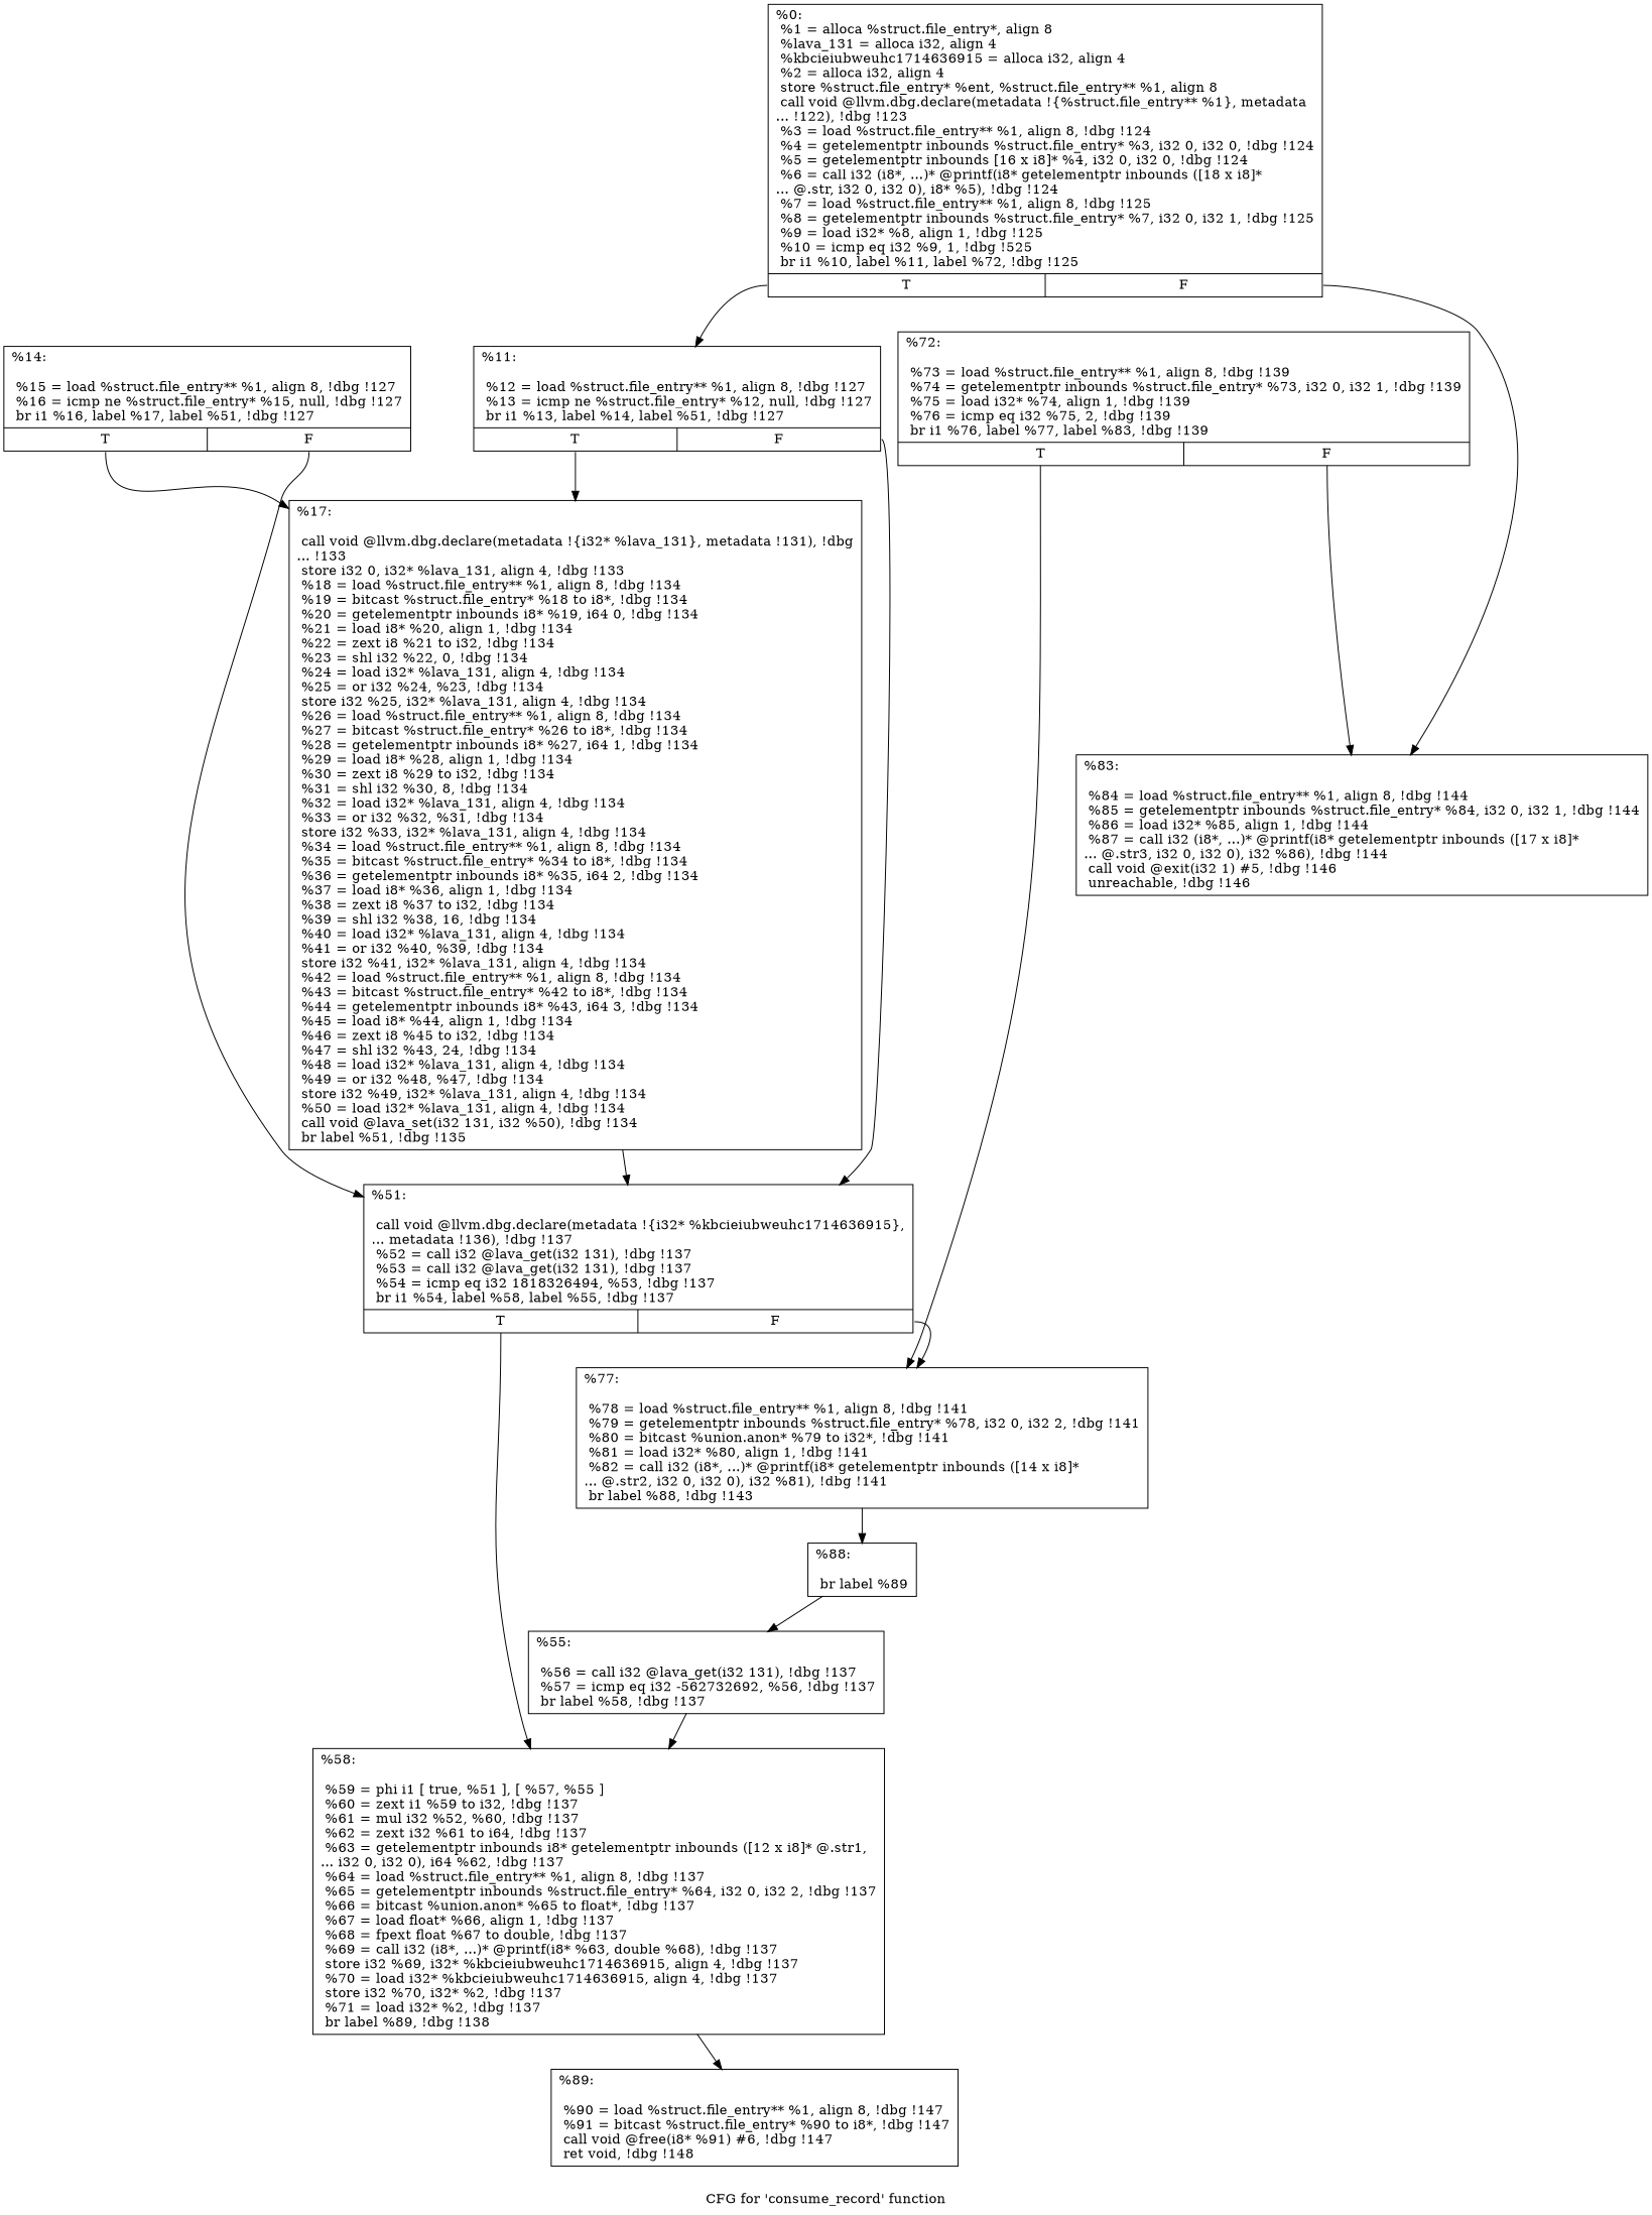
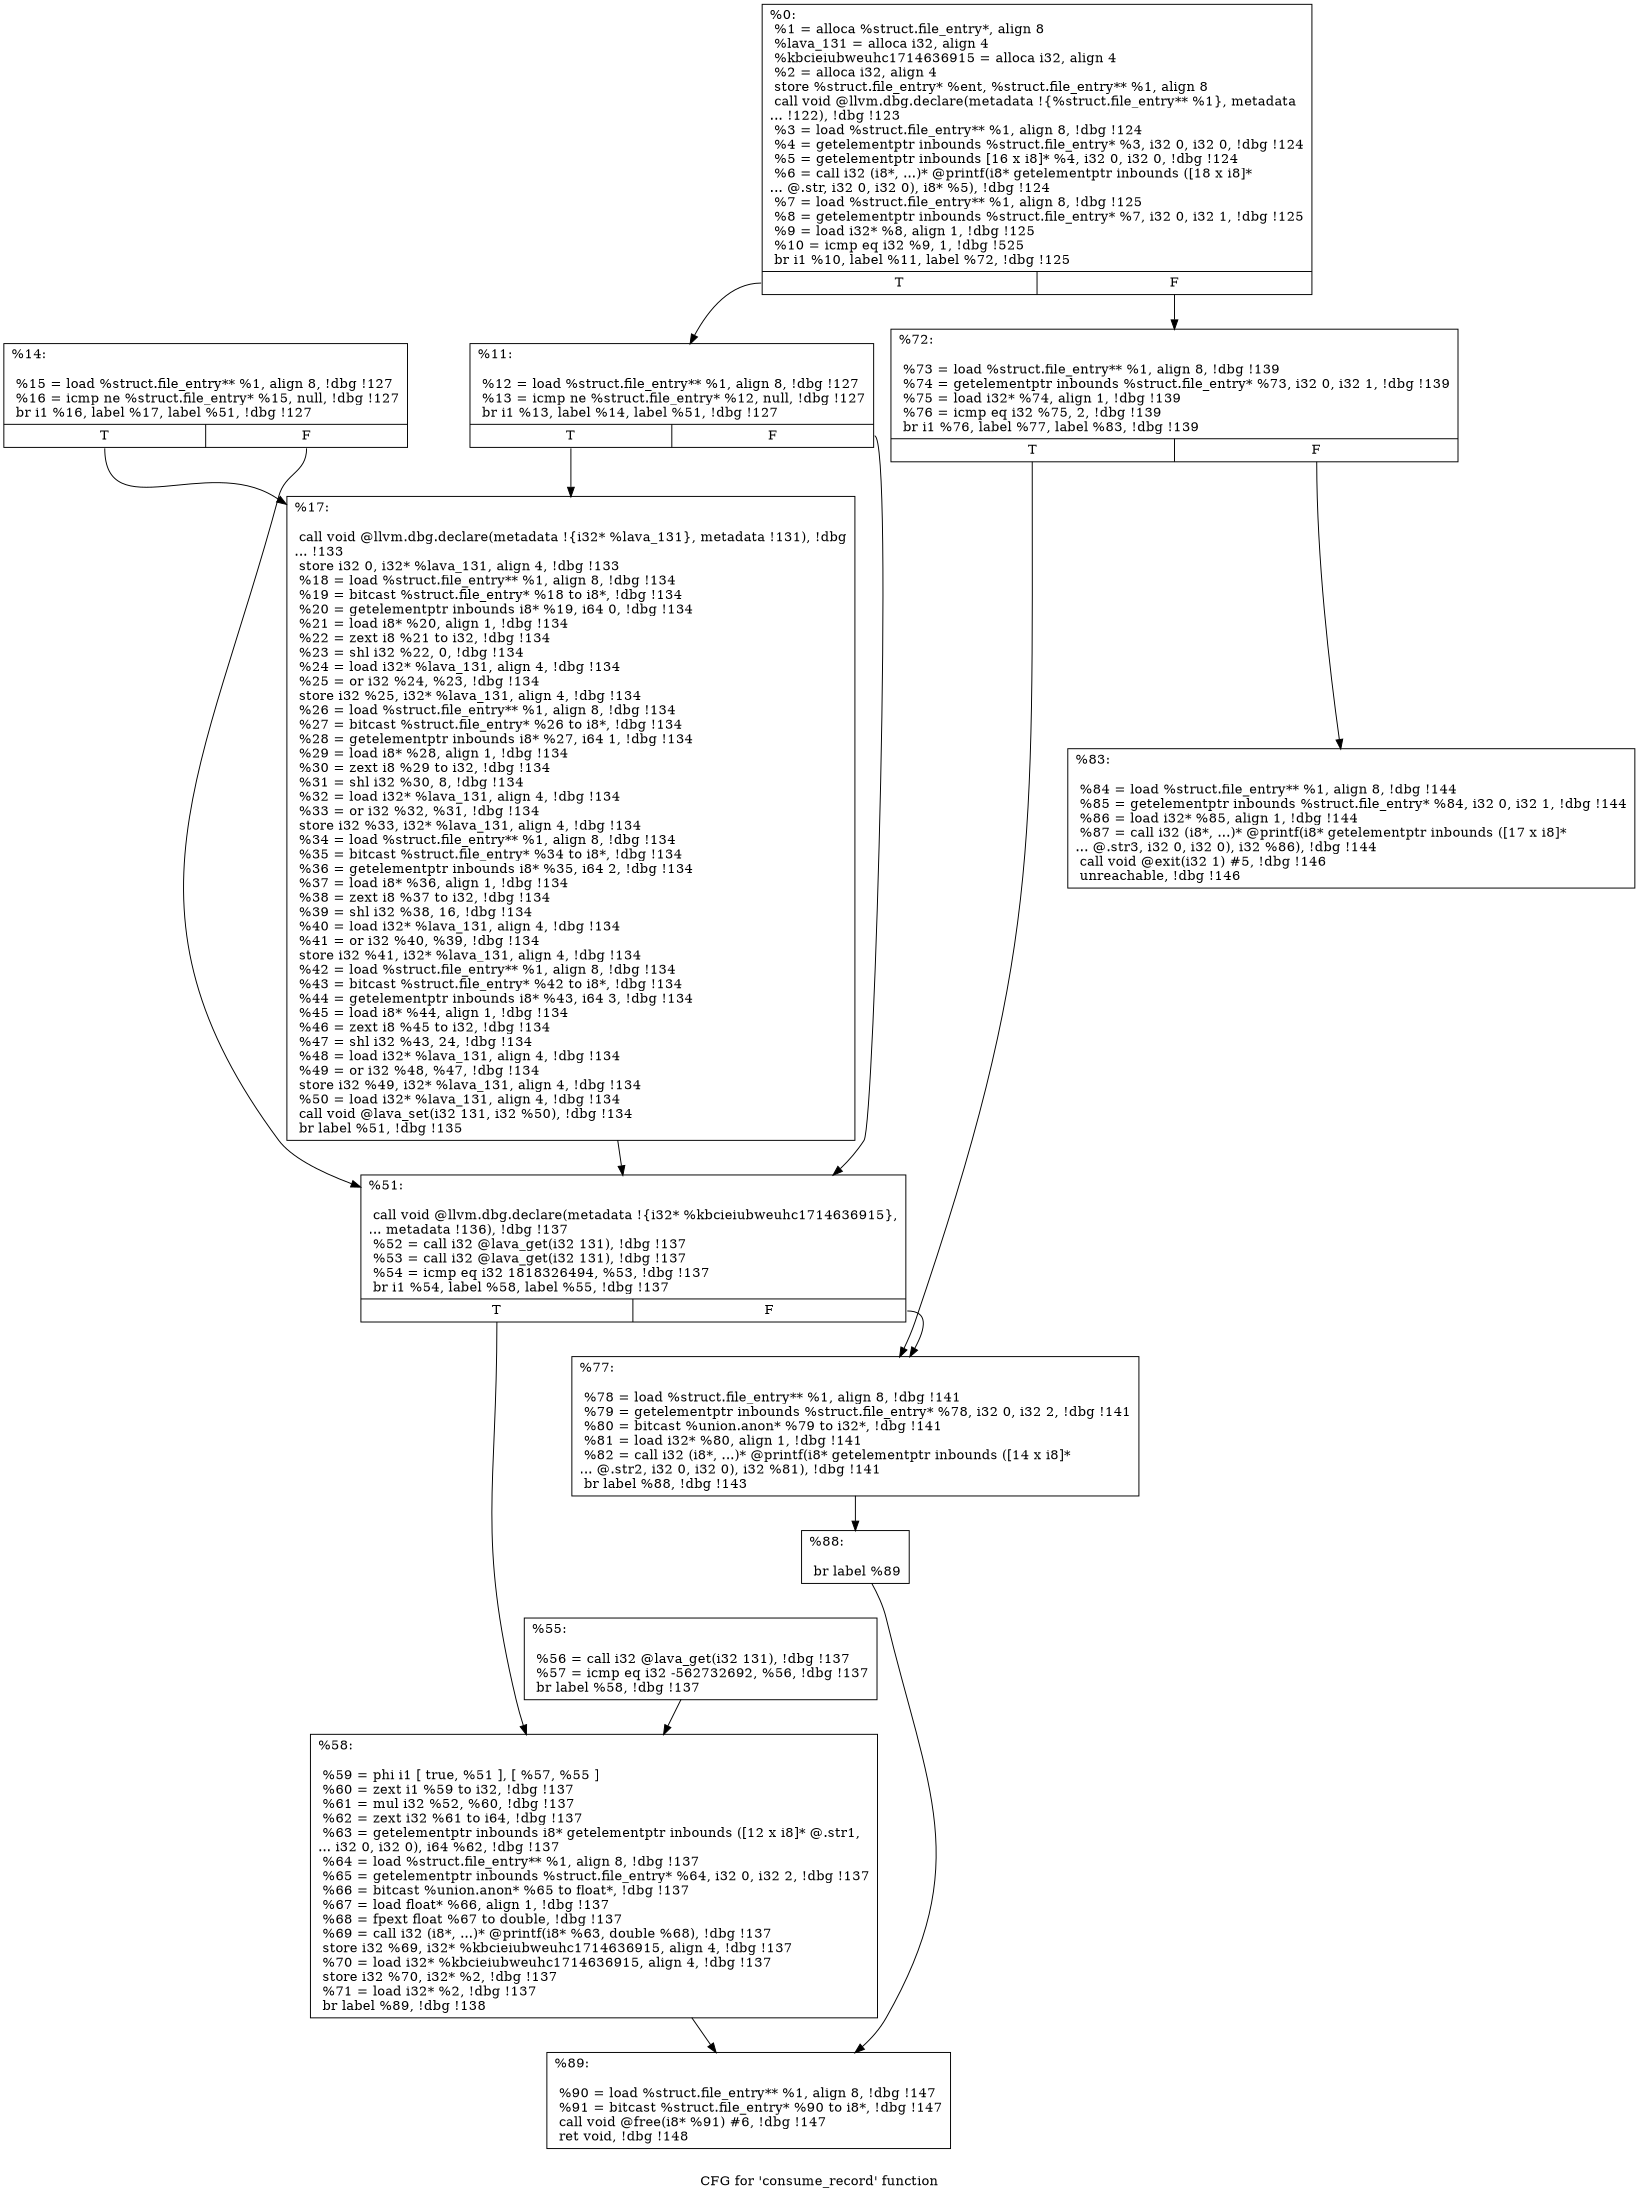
  digraph {
    label="CFG for 'consume_record' function"
    node [shape=record]
    n1 [label="{%0:\l  %1 = alloca %struct.file_entry*, align 8\l  %lava_131 = alloca i32, align 4\l  %kbcieiubweuhc1714636915 = alloca i32, align 4\l  %2 = alloca i32, align 4\l  store %struct.file_entry* %ent, %struct.file_entry** %1, align 8\l  call void @llvm.dbg.declare(metadata !\{%struct.file_entry** %1\}, metadata\l... !122), !dbg !123\l  %3 = load %struct.file_entry** %1, align 8, !dbg !124\l  %4 = getelementptr inbounds %struct.file_entry* %3, i32 0, i32 0, !dbg !124\l  %5 = getelementptr inbounds [16 x i8]* %4, i32 0, i32 0, !dbg !124\l  %6 = call i32 (i8*, ...)* @printf(i8* getelementptr inbounds ([18 x i8]*\l... @.str, i32 0, i32 0), i8* %5), !dbg !124\l  %7 = load %struct.file_entry** %1, align 8, !dbg !125\l  %8 = getelementptr inbounds %struct.file_entry* %7, i32 0, i32 1, !dbg !125\l  %9 = load i32* %8, align 1, !dbg !125\l  %10 = icmp eq i32 %9, 1, !dbg !525\l  br i1 %10, label %11, label %72, !dbg !125\l|{<s0>T|<s1>F}}"]
    n2 [label="{%11:\l\l  %12 = load %struct.file_entry** %1, align 8, !dbg !127\l  %13 = icmp ne %struct.file_entry* %12, null, !dbg !127\l  br i1 %13, label %14, label %51, !dbg !127\l|{<s0>T|<s1>F}}"]
    n3 [label="{%72:\l\l  %73 = load %struct.file_entry** %1, align 8, !dbg !139\l  %74 = getelementptr inbounds %struct.file_entry* %73, i32 0, i32 1, !dbg !139\l  %75 = load i32* %74, align 1, !dbg !139\l  %76 = icmp eq i32 %75, 2, !dbg !139\l  br i1 %76, label %77, label %83, !dbg !139\l|{<s0>T|<s1>F}}"]
    n4 [label="{%51:\l\l  call void @llvm.dbg.declare(metadata !\{i32* %kbcieiubweuhc1714636915\},\l... metadata !136), !dbg !137\l  %52 = call i32 @lava_get(i32 131), !dbg !137\l  %53 = call i32 @lava_get(i32 131), !dbg !137\l  %54 = icmp eq i32 1818326494, %53, !dbg !137\l  br i1 %54, label %58, label %55, !dbg !137\l|{<s0>T|<s1>F}}"]
    n5 [label="{%17:\l\l  call void @llvm.dbg.declare(metadata !\{i32* %lava_131\}, metadata !131), !dbg\l... !133\l  store i32 0, i32* %lava_131, align 4, !dbg !133\l  %18 = load %struct.file_entry** %1, align 8, !dbg !134\l  %19 = bitcast %struct.file_entry* %18 to i8*, !dbg !134\l  %20 = getelementptr inbounds i8* %19, i64 0, !dbg !134\l  %21 = load i8* %20, align 1, !dbg !134\l  %22 = zext i8 %21 to i32, !dbg !134\l  %23 = shl i32 %22, 0, !dbg !134\l  %24 = load i32* %lava_131, align 4, !dbg !134\l  %25 = or i32 %24, %23, !dbg !134\l  store i32 %25, i32* %lava_131, align 4, !dbg !134\l  %26 = load %struct.file_entry** %1, align 8, !dbg !134\l  %27 = bitcast %struct.file_entry* %26 to i8*, !dbg !134\l  %28 = getelementptr inbounds i8* %27, i64 1, !dbg !134\l  %29 = load i8* %28, align 1, !dbg !134\l  %30 = zext i8 %29 to i32, !dbg !134\l  %31 = shl i32 %30, 8, !dbg !134\l  %32 = load i32* %lava_131, align 4, !dbg !134\l  %33 = or i32 %32, %31, !dbg !134\l  store i32 %33, i32* %lava_131, align 4, !dbg !134\l  %34 = load %struct.file_entry** %1, align 8, !dbg !134\l  %35 = bitcast %struct.file_entry* %34 to i8*, !dbg !134\l  %36 = getelementptr inbounds i8* %35, i64 2, !dbg !134\l  %37 = load i8* %36, align 1, !dbg !134\l  %38 = zext i8 %37 to i32, !dbg !134\l  %39 = shl i32 %38, 16, !dbg !134\l  %40 = load i32* %lava_131, align 4, !dbg !134\l  %41 = or i32 %40, %39, !dbg !134\l  store i32 %41, i32* %lava_131, align 4, !dbg !134\l  %42 = load %struct.file_entry** %1, align 8, !dbg !134\l  %43 = bitcast %struct.file_entry* %42 to i8*, !dbg !134\l  %44 = getelementptr inbounds i8* %43, i64 3, !dbg !134\l  %45 = load i8* %44, align 1, !dbg !134\l  %46 = zext i8 %45 to i32, !dbg !134\l  %47 = shl i32 %43, 24, !dbg !134\l  %48 = load i32* %lava_131, align 4, !dbg !134\l  %49 = or i32 %48, %47, !dbg !134\l  store i32 %49, i32* %lava_131, align 4, !dbg !134\l  %50 = load i32* %lava_131, align 4, !dbg !134\l  call void @lava_set(i32 131, i32 %50), !dbg !134\l  br label %51, !dbg !135\l}"]
    n6 [label="{%77:\l\l  %78 = load %struct.file_entry** %1, align 8, !dbg !141\l  %79 = getelementptr inbounds %struct.file_entry* %78, i32 0, i32 2, !dbg !141\l  %80 = bitcast %union.anon* %79 to i32*, !dbg !141\l  %81 = load i32* %80, align 1, !dbg !141\l  %82 = call i32 (i8*, ...)* @printf(i8* getelementptr inbounds ([14 x i8]*\l... @.str2, i32 0, i32 0), i32 %81), !dbg !141\l  br label %88, !dbg !143\l}"]
    n7 [label="{%83:\l\l  %84 = load %struct.file_entry** %1, align 8, !dbg !144\l  %85 = getelementptr inbounds %struct.file_entry* %84, i32 0, i32 1, !dbg !144\l  %86 = load i32* %85, align 1, !dbg !144\l  %87 = call i32 (i8*, ...)* @printf(i8* getelementptr inbounds ([17 x i8]*\l... @.str3, i32 0, i32 0), i32 %86), !dbg !144\l  call void @exit(i32 1) #5, !dbg !146\l  unreachable, !dbg !146\l}"]
    n8 [label="{%14:\l\l  %15 = load %struct.file_entry** %1, align 8, !dbg !127\l  %16 = icmp ne %struct.file_entry* %15, null, !dbg !127\l  br i1 %16, label %17, label %51, !dbg !127\l|{<s0>T|<s1>F}}"]
    n9 [label="{%58:\l\l  %59 = phi i1 [ true, %51 ], [ %57, %55 ]\l  %60 = zext i1 %59 to i32, !dbg !137\l  %61 = mul i32 %52, %60, !dbg !137\l  %62 = zext i32 %61 to i64, !dbg !137\l  %63 = getelementptr inbounds i8* getelementptr inbounds ([12 x i8]* @.str1,\l... i32 0, i32 0), i64 %62, !dbg !137\l  %64 = load %struct.file_entry** %1, align 8, !dbg !137\l  %65 = getelementptr inbounds %struct.file_entry* %64, i32 0, i32 2, !dbg !137\l  %66 = bitcast %union.anon* %65 to float*, !dbg !137\l  %67 = load float* %66, align 1, !dbg !137\l  %68 = fpext float %67 to double, !dbg !137\l  %69 = call i32 (i8*, ...)* @printf(i8* %63, double %68), !dbg !137\l  store i32 %69, i32* %kbcieiubweuhc1714636915, align 4, !dbg !137\l  %70 = load i32* %kbcieiubweuhc1714636915, align 4, !dbg !137\l  store i32 %70, i32* %2, !dbg !137\l  %71 = load i32* %2, !dbg !137\l  br label %89, !dbg !138\l}"]
    n10 [label="{%88:\l\l  br label %89\l}"]
    n11 [label="{%89:\l\l  %90 = load %struct.file_entry** %1, align 8, !dbg !147\l  %91 = bitcast %struct.file_entry* %90 to i8*, !dbg !147\l  call void @free(i8* %91) #6, !dbg !147\l  ret void, !dbg !148\l}"]
    n12 [label="{%55:\l\l  %56 = call i32 @lava_get(i32 131), !dbg !137\l  %57 = icmp eq i32 -562732692, %56, !dbg !137\l  br label %58, !dbg !137\l}"]
    n1 -> n2 [tailport=s0]
-   n1 -> n7 [tailport=s1]
+   n1 -> n3 [tailport=s1]
    n2 -> n4 [tailport=s1]
    n2 -> n5 [tailport=s0]
    n3 -> n6 [tailport=s0]
    n3 -> n7 [tailport=s1]
    n4 -> n6 [tailport=s1]
    n4 -> n9 [tailport=s0]
    n5 -> n4
    n6 -> n10
    n8 -> n4 [tailport=s1]
    n8 -> n5 [tailport=s0]
    n9 -> n11
-   n10 -> n12
+   n10 -> n11
    n12 -> n9
  }
